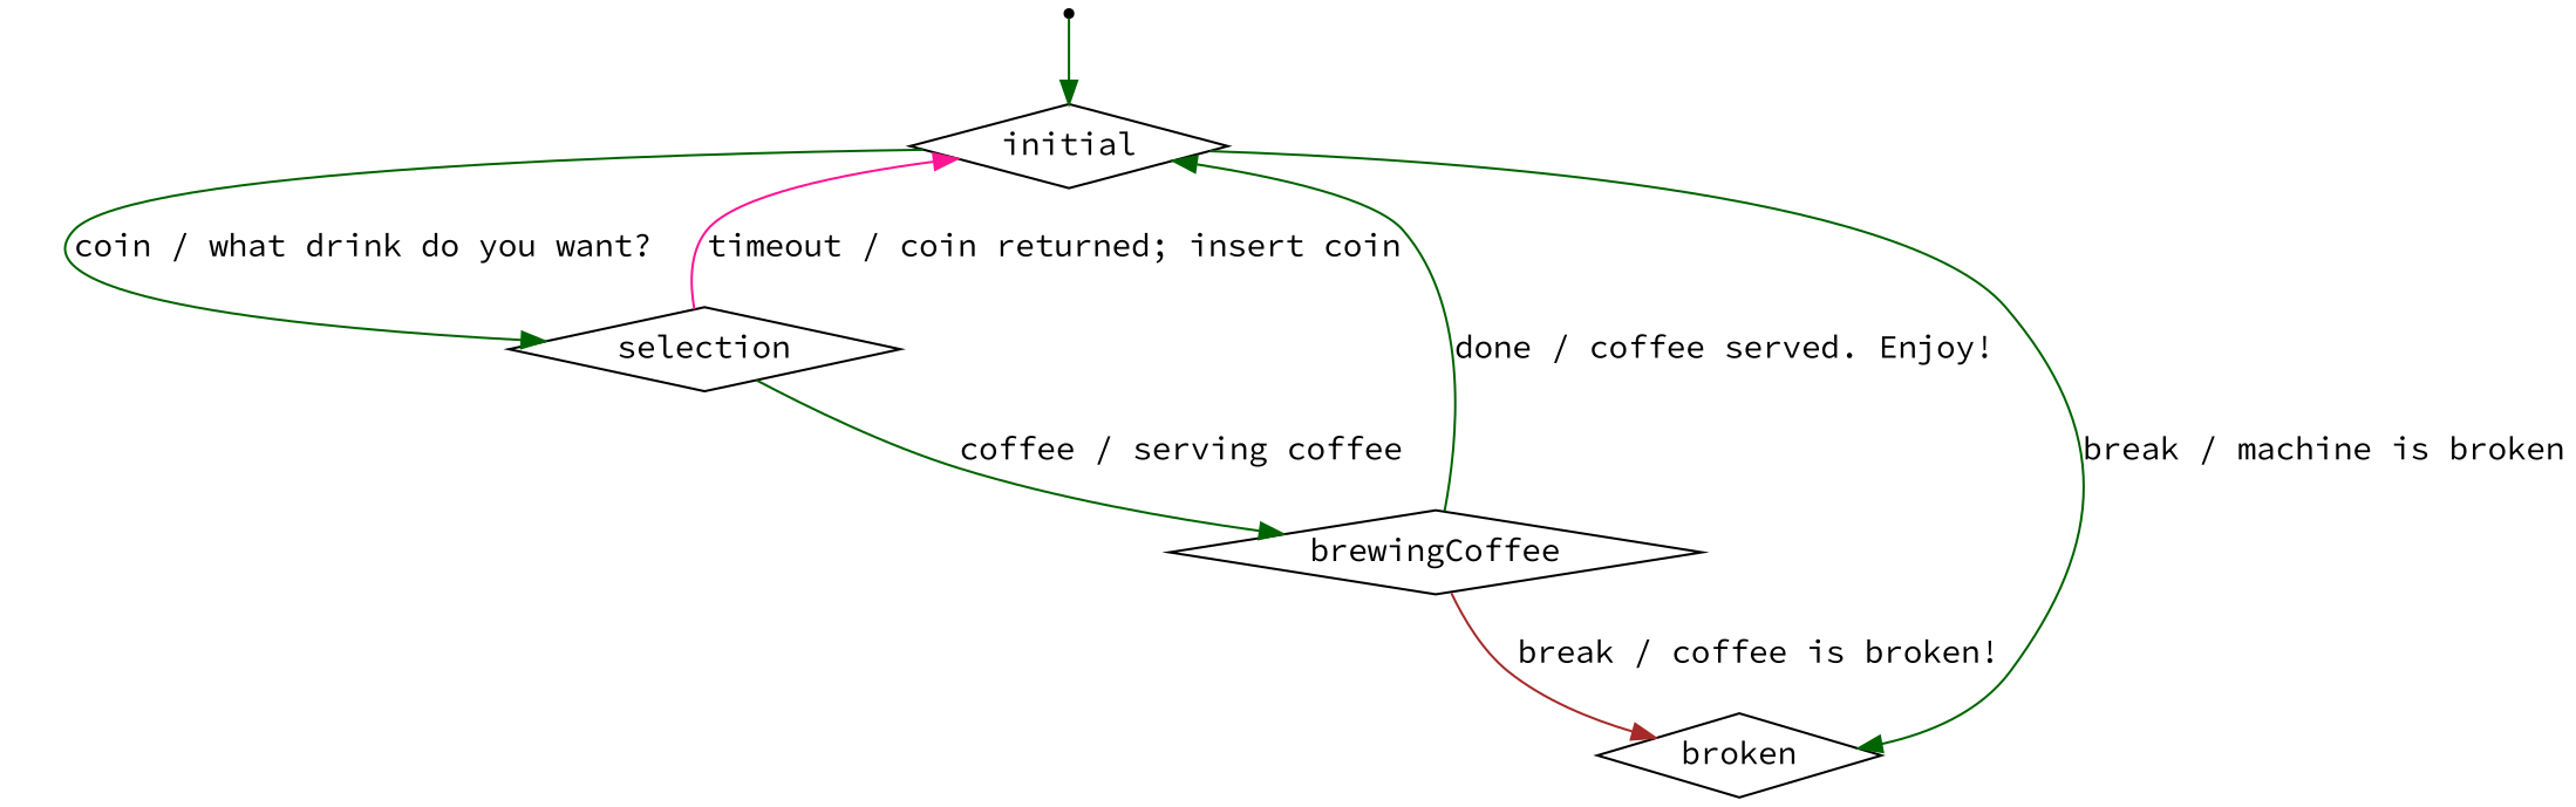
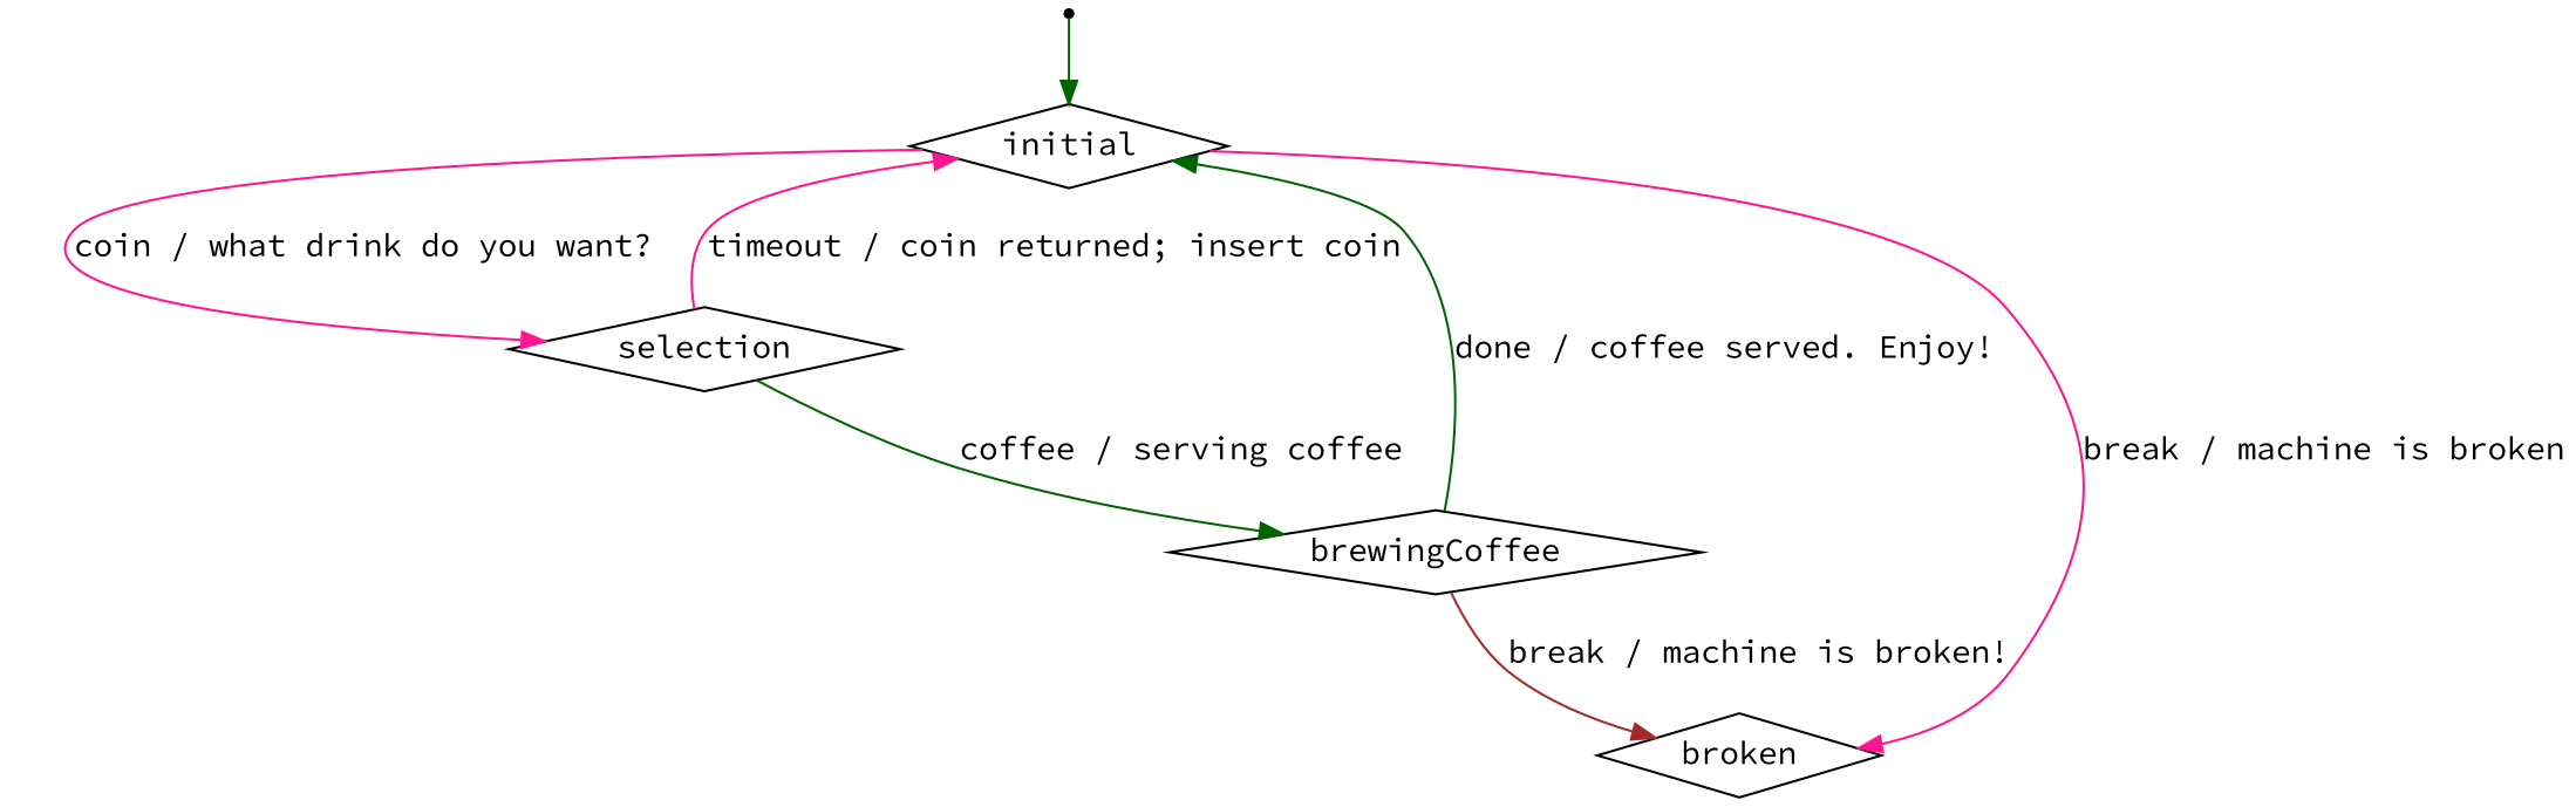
  digraph {
    fontname="Source Code Pro"
    node [fontname="Source Code Pro" shape=diamond]
    edge [color=darkgreen fontname="Source Code Pro"]
    _init [shape=point]
    initial
    selection
    broken
    brewingCoffee
    _init -> initial
-   initial -> selection [label="coin / what drink do you want?"]
-   initial -> broken [label="break / machine is broken"]
+   initial -> selection [color=deeppink label="coin / what drink do you want?"]
+   initial -> broken [color=deeppink label="break / machine is broken"]
    selection -> initial [color=deeppink label="timeout / coin returned; insert coin"]
    selection -> brewingCoffee [label="coffee / serving coffee"]
    brewingCoffee -> initial [label="done / coffee served. Enjoy!"]
-   brewingCoffee -> broken [color=brown label="break / coffee is broken!"]
+   brewingCoffee -> broken [color=brown label="break / machine is broken!"]
  }
